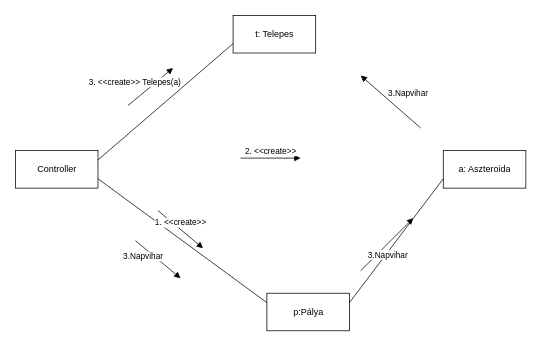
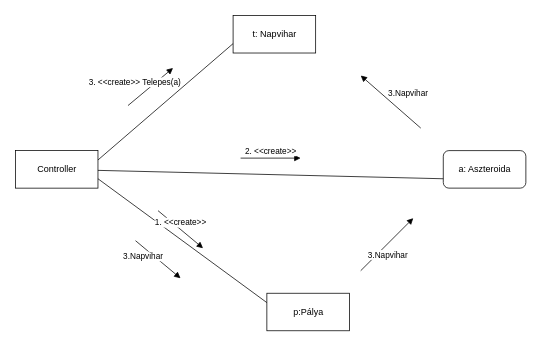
  <mxCell id="0" />
  <mxCell id="1" parent="0" />
  <mxCell id="2" value="Controller" style="html=1;" vertex="1" parent="1"><mxGeometry x="20" y="200" width="110" height="50" as="geometry" /></mxCell>
- <mxCell id="3" value="t: Telepes" style="html=1;" vertex="1" parent="1"><mxGeometry x="310" y="20" width="110" height="50" as="geometry" /></mxCell>
- <mxCell id="4" value="a: Aszteroida" style="html=1;" vertex="1" parent="1"><mxGeometry x="590" y="200" width="110" height="50" as="geometry" /></mxCell>
+ <mxCell id="3" value="t: Napvihar" style="html=1;" vertex="1" parent="1"><mxGeometry x="310" y="20" width="110" height="50" as="geometry" /></mxCell>
+ <mxCell id="4" value="a: Aszteroida" style="html=1;rounded=1;" vertex="1" parent="1"><mxGeometry x="590" y="200" width="110" height="50" as="geometry" /></mxCell>
  <mxCell id="5" value="p:Pálya" style="html=1;" vertex="1" parent="1"><mxGeometry x="355" y="390" width="110" height="50" as="geometry" /></mxCell>
  <mxCell id="6" value="" style="endArrow=none;html=1;exitX=1;exitY=0.25;exitDx=0;exitDy=0;entryX=0;entryY=0.75;entryDx=0;entryDy=0;" edge="1" parent="1" source="2" target="3"><mxGeometry width="50" height="50" relative="1" as="geometry"><mxPoint x="300" y="280" as="sourcePoint" /><mxPoint x="350" y="230" as="targetPoint" /></mxGeometry></mxCell>
  <mxCell id="7" value="" style="endArrow=none;html=1;exitX=1;exitY=0.75;exitDx=0;exitDy=0;entryX=0;entryY=0.25;entryDx=0;entryDy=0;" edge="1" parent="1" source="2" target="5"><mxGeometry width="50" height="50" relative="1" as="geometry"><mxPoint x="130" y="245" as="sourcePoint" /><mxPoint x="310" y="95" as="targetPoint" /></mxGeometry></mxCell>
- <mxCell id="8" value="" style="endArrow=none;html=1;exitX=0;exitY=0.75;exitDx=0;exitDy=0;entryX=1;entryY=0.25;entryDx=0;entryDy=0;" edge="1" parent="1" source="4" target="5"><mxGeometry width="50" height="50" relative="1" as="geometry"><mxPoint x="130" y="257.5" as="sourcePoint" /><mxPoint x="310" y="392.5" as="targetPoint" /></mxGeometry></mxCell>
+ <mxCell id="8" value="" style="endArrow=none;html=1;exitX=0;exitY=0.75;exitDx=0;exitDy=0;" edge="1" parent="1" source="4" target="2"><mxGeometry width="50" height="50" relative="1" as="geometry"><mxPoint x="130" y="257.5" as="sourcePoint" /><mxPoint x="310" y="392.5" as="targetPoint" /></mxGeometry></mxCell>
  <mxCell id="9" value="3. &amp;lt;&amp;lt;create&amp;gt;&amp;gt; Telepes(a)" style="html=1;verticalAlign=bottom;endArrow=block;" edge="1" parent="1"><mxGeometry x="-0.462" y="11" width="80" relative="1" as="geometry"><mxPoint x="170" y="140" as="sourcePoint" /><mxPoint x="230" y="90" as="targetPoint" /><mxPoint as="offset" /></mxGeometry></mxCell>
  <mxCell id="10" value="2. &amp;lt;&amp;lt;create&amp;gt;&amp;gt;" style="html=1;verticalAlign=bottom;endArrow=block;" edge="1" parent="1"><mxGeometry width="80" relative="1" as="geometry"><mxPoint x="320" y="210" as="sourcePoint" /><mxPoint x="400" y="210" as="targetPoint" /></mxGeometry></mxCell>
  <mxCell id="11" value="1. &amp;lt;&amp;lt;create&amp;gt;&amp;gt;" style="html=1;verticalAlign=bottom;endArrow=block;" edge="1" parent="1"><mxGeometry width="80" relative="1" as="geometry"><mxPoint x="210" y="280" as="sourcePoint" /><mxPoint x="270" y="330" as="targetPoint" /></mxGeometry></mxCell>
  <mxCell id="12" value="3.Napvihar" style="html=1;verticalAlign=bottom;endArrow=block;" edge="1" parent="1"><mxGeometry x="-0.311" y="-17" width="80" relative="1" as="geometry"><mxPoint x="180" y="320" as="sourcePoint" /><mxPoint x="240" y="370" as="targetPoint" /><mxPoint as="offset" /></mxGeometry></mxCell>
  <mxCell id="13" value="3.Napvihar" style="html=1;verticalAlign=bottom;endArrow=block;" edge="1" parent="1"><mxGeometry x="-0.311" y="-17" width="80" relative="1" as="geometry"><mxPoint x="480" y="360" as="sourcePoint" /><mxPoint x="550" y="290" as="targetPoint" /><mxPoint as="offset" /></mxGeometry></mxCell>
  <mxCell id="14" value="3.Napvihar" style="html=1;verticalAlign=bottom;endArrow=block;" edge="1" parent="1"><mxGeometry x="-0.311" y="-17" width="80" relative="1" as="geometry"><mxPoint x="560" y="170" as="sourcePoint" /><mxPoint x="480" y="100" as="targetPoint" /><mxPoint as="offset" /></mxGeometry></mxCell>
